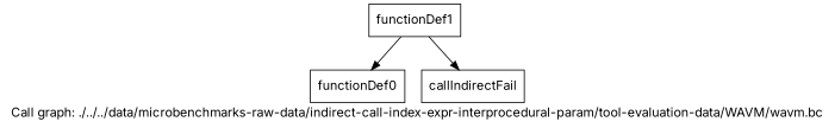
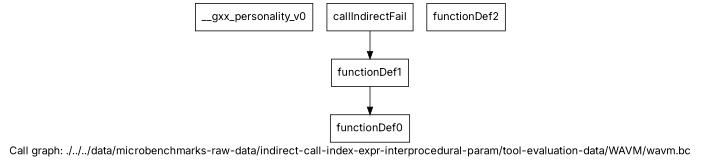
  digraph {
    fontname=Inter
    label="Call graph: ./../../data/microbenchmarks-raw-data/indirect-call-index-expr-interprocedural-param/tool-evaluation-data/WAVM/wavm.bc"
    node [fontname=Inter shape=record]
    edge [fontname=Inter]
+   n1 [label="{__gxx_personality_v0}"]
    n2 [label="{functionDef0}"]
    n3 [label="{functionDef1}"]
    n4 [label="{callIndirectFail}"]
+   n5 [label="{functionDef2}"]
    n3 -> n2
-   n3 -> n4
+   n4 -> n3
  }
